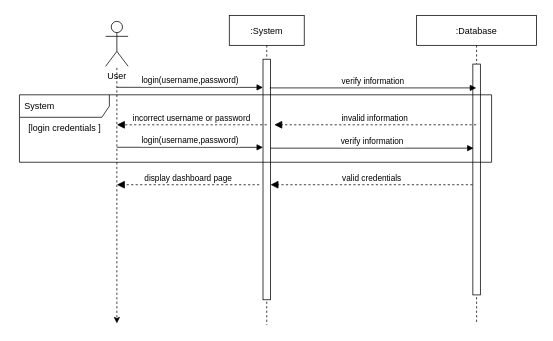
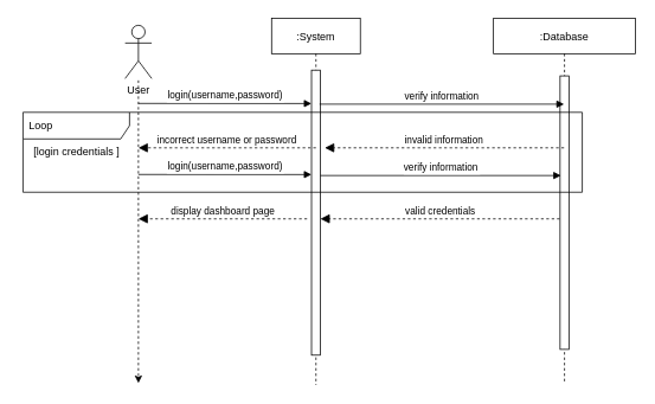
  <mxCell id="0" />
  <mxCell id="1" parent="0" />
  <mxCell id="2" value=":System" style="shape=umlLifeline;perimeter=lifelinePerimeter;container=1;collapsible=0;recursiveResize=0;rounded=0;shadow=0;strokeWidth=1;" parent="1" vertex="1"><mxGeometry x="305" y="20" width="100" height="413" as="geometry" /></mxCell>
  <mxCell id="3" value="" style="points=[];perimeter=orthogonalPerimeter;rounded=0;shadow=0;strokeWidth=1;" parent="2" vertex="1"><mxGeometry x="45" y="58.5" width="10" height="321" as="geometry" /></mxCell>
  <mxCell id="4" value=":Database" style="shape=umlLifeline;perimeter=lifelinePerimeter;container=1;collapsible=0;recursiveResize=0;rounded=0;shadow=0;strokeWidth=1;" parent="1" vertex="1"><mxGeometry x="555" y="20" width="160" height="410" as="geometry" /></mxCell>
  <mxCell id="5" value="" style="points=[];perimeter=orthogonalPerimeter;rounded=0;shadow=0;strokeWidth=1;" parent="4" vertex="1"><mxGeometry x="75" y="65" width="10" height="308" as="geometry" /></mxCell>
  <mxCell id="6" value="" style="endArrow=classic;html=1;rounded=0;dashed=1;" parent="1" edge="1"><mxGeometry width="50" height="50" relative="1" as="geometry"><mxPoint x="155" y="90" as="sourcePoint" /><mxPoint x="155" y="431" as="targetPoint" /></mxGeometry></mxCell>
  <mxCell id="7" value="invalid information " style="verticalAlign=bottom;endArrow=block;shadow=0;strokeWidth=1;dashed=1;endSize=8;" parent="1" edge="1"><mxGeometry relative="1" as="geometry"><mxPoint x="634.5" y="166" as="sourcePoint" /><mxPoint x="365" y="166" as="targetPoint" /><Array as="points" /></mxGeometry></mxCell>
  <mxCell id="8" value="login(username,password)" style="verticalAlign=bottom;startArrow=none;endArrow=block;startSize=8;shadow=0;strokeWidth=1;entryX=0;entryY=0.197;entryDx=0;entryDy=0;entryPerimeter=0;startFill=0;" parent="1" edge="1"><mxGeometry relative="1" as="geometry"><mxPoint x="155" y="116" as="sourcePoint" /><mxPoint x="350" y="116.13" as="targetPoint" /><Array as="points" /></mxGeometry></mxCell>
  <mxCell id="9" value="verify information" style="verticalAlign=bottom;startArrow=none;endArrow=block;startSize=8;shadow=0;strokeWidth=1;startFill=0;exitX=0.54;exitY=0.633;exitDx=0;exitDy=0;exitPerimeter=0;" parent="1" edge="1"><mxGeometry relative="1" as="geometry"><mxPoint x="359" y="116.81" as="sourcePoint" /><mxPoint x="634.5" y="116.81" as="targetPoint" /><Array as="points" /></mxGeometry></mxCell>
  <mxCell id="10" value="incorrect username or password" style="verticalAlign=bottom;endArrow=block;shadow=0;strokeWidth=1;dashed=1;endSize=8;" parent="1" edge="1"><mxGeometry relative="1" as="geometry"><mxPoint x="355" y="166" as="sourcePoint" /><mxPoint x="155" y="166" as="targetPoint" /><Array as="points"><mxPoint x="315" y="166" /><mxPoint x="215" y="166" /></Array></mxGeometry></mxCell>
  <mxCell id="11" value="verify information" style="verticalAlign=bottom;startArrow=none;endArrow=block;startSize=8;shadow=0;strokeWidth=1;startFill=0;entryX=0.1;entryY=0.792;entryDx=0;entryDy=0;entryPerimeter=0;" parent="1" edge="1"><mxGeometry relative="1" as="geometry"><mxPoint x="360" y="197.2" as="sourcePoint" /><mxPoint x="631" y="197.2" as="targetPoint" /><Array as="points" /></mxGeometry></mxCell>
  <mxCell id="12" value="login(username,password)" style="verticalAlign=bottom;startArrow=none;endArrow=block;startSize=8;shadow=0;strokeWidth=1;entryX=0;entryY=0.197;entryDx=0;entryDy=0;entryPerimeter=0;startFill=0;" parent="1" edge="1"><mxGeometry relative="1" as="geometry"><mxPoint x="155" y="196" as="sourcePoint" /><mxPoint x="350" y="196.13" as="targetPoint" /><Array as="points" /></mxGeometry></mxCell>
  <mxCell id="13" value="valid credentials " style="html=1;verticalAlign=bottom;labelBackgroundColor=none;endArrow=block;endFill=1;rounded=0;endSize=8;dashed=1;" parent="1" edge="1"><mxGeometry width="160" relative="1" as="geometry"><mxPoint x="629.5" y="246" as="sourcePoint" /><mxPoint x="360" y="246" as="targetPoint" /></mxGeometry></mxCell>
  <mxCell id="14" value="display dashboard page" style="html=1;verticalAlign=bottom;labelBackgroundColor=none;endArrow=block;endFill=1;rounded=0;endSize=8;dashed=1;" parent="1" edge="1"><mxGeometry width="160" relative="1" as="geometry"><mxPoint x="345" y="246" as="sourcePoint" /><mxPoint x="155" y="246" as="targetPoint" /></mxGeometry></mxCell>
- <mxCell id="15" value="System" style="shape=umlFrame;whiteSpace=wrap;html=1;width=120;height=30;boundedLbl=1;verticalAlign=middle;align=left;spacingLeft=5;" parent="1" vertex="1"><mxGeometry x="25" y="126" width="630" height="90" as="geometry" /></mxCell>
+ <mxCell id="15" value="Loop" style="shape=umlFrame;whiteSpace=wrap;html=1;width=120;height=30;boundedLbl=1;verticalAlign=middle;align=left;spacingLeft=5;" parent="1" vertex="1"><mxGeometry x="25" y="126" width="630" height="90" as="geometry" /></mxCell>
  <mxCell id="16" value="[login credentials ]" style="text;html=1;resizable=0;autosize=1;align=center;verticalAlign=middle;points=[];fillColor=none;strokeColor=none;rounded=0;" parent="1" vertex="1"><mxGeometry x="20" y="156" width="130" height="30" as="geometry" /></mxCell>
  <mxCell id="17" value="User" style="shape=umlActor;verticalLabelPosition=bottom;verticalAlign=top;html=1;outlineConnect=0;" parent="1" vertex="1"><mxGeometry x="140" y="28" width="30" height="60" as="geometry" /></mxCell>
